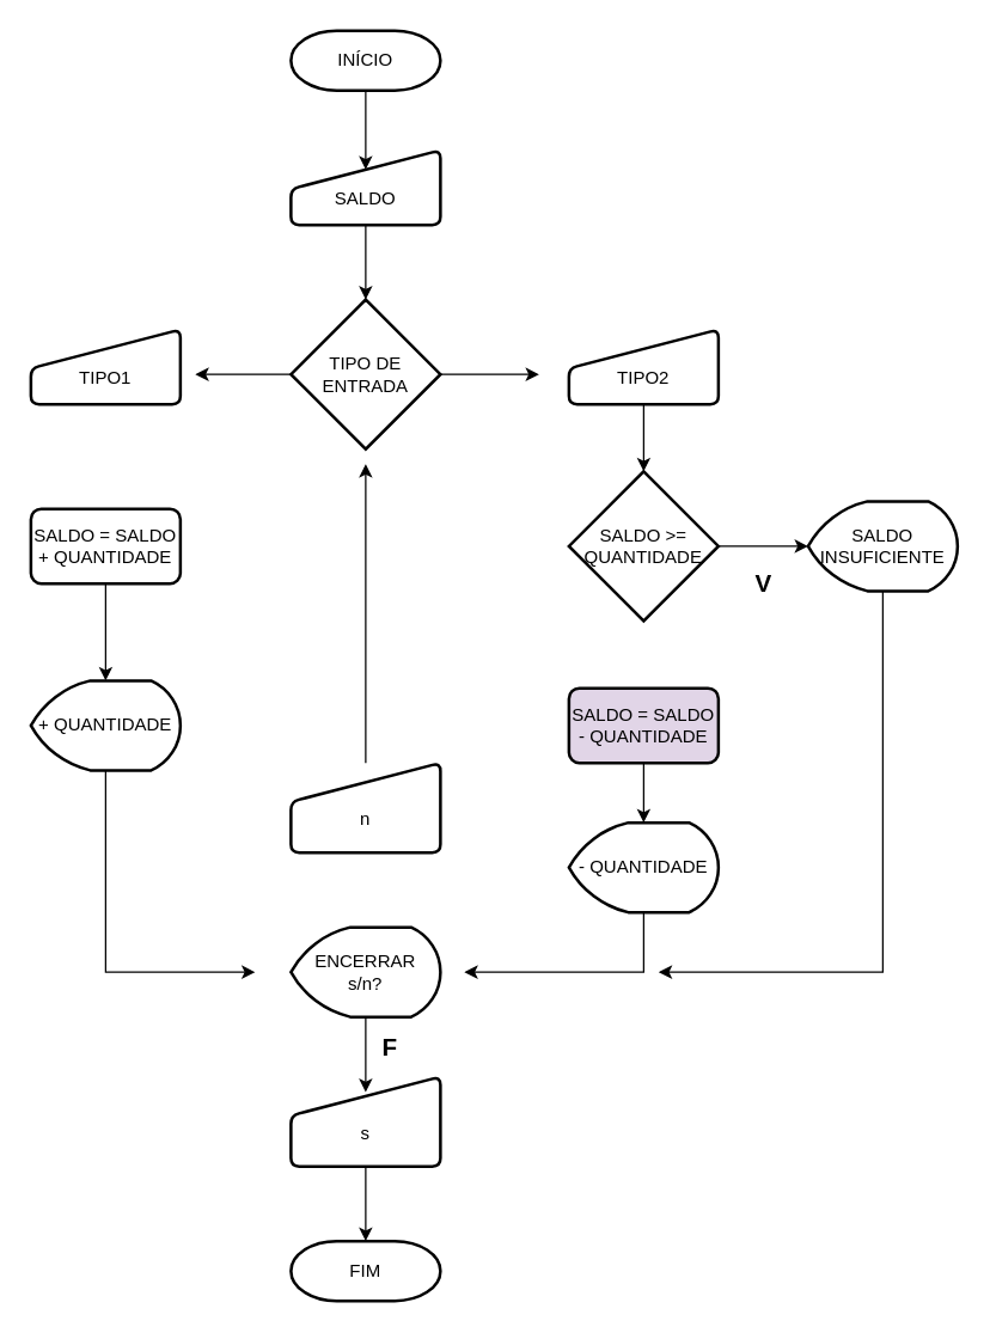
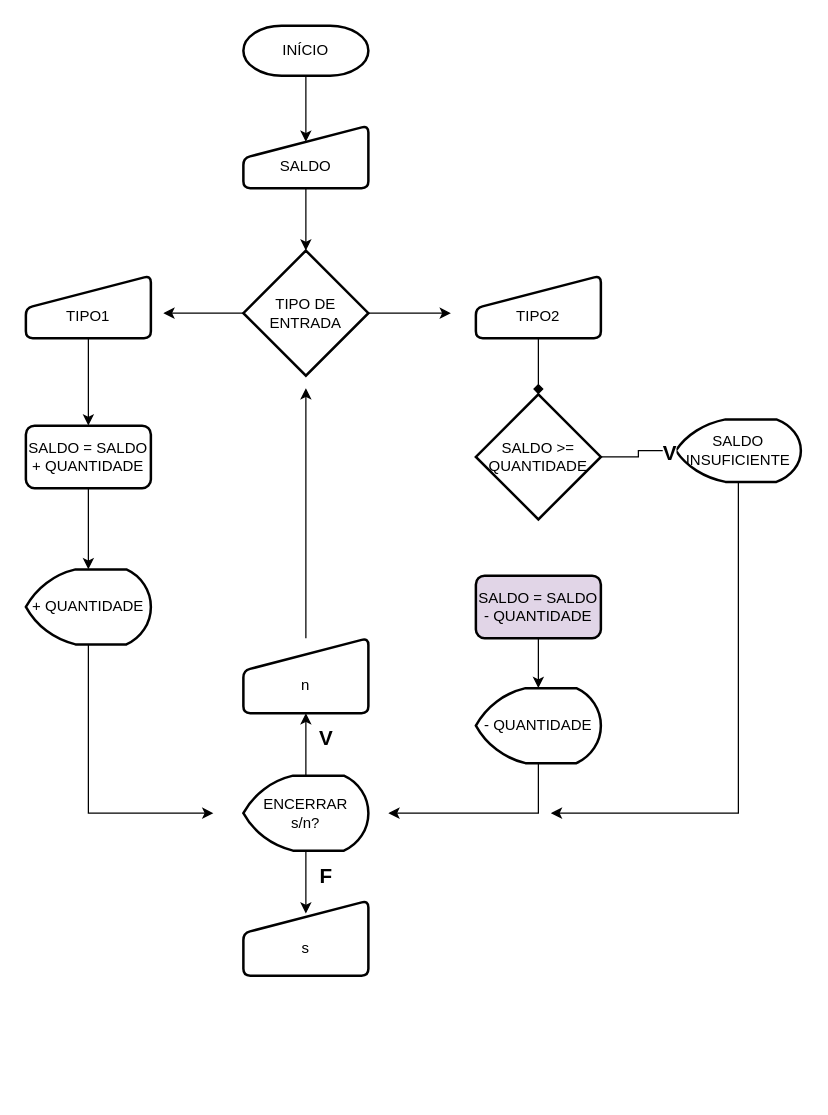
  <mxCell id="0" />
  <mxCell id="1" parent="0" />
  <mxCell id="2" style="edgeStyle=orthogonalEdgeStyle;rounded=0;orthogonalLoop=1;jettySize=auto;html=1;exitX=0.5;exitY=1;exitDx=0;exitDy=0;exitPerimeter=0;entryX=0.5;entryY=0.26;entryDx=0;entryDy=0;entryPerimeter=0;" edge="1" parent="1" source="3" target="5"><mxGeometry relative="1" as="geometry" /></mxCell>
  <mxCell id="3" value="INÍCIO" style="strokeWidth=2;html=1;shape=mxgraph.flowchart.terminator;whiteSpace=wrap;" vertex="1" parent="1"><mxGeometry x="194" y="20" width="100" height="40" as="geometry" /></mxCell>
  <mxCell id="4" style="edgeStyle=orthogonalEdgeStyle;rounded=0;orthogonalLoop=1;jettySize=auto;html=1;exitX=0.5;exitY=1;exitDx=0;exitDy=0;entryX=0.5;entryY=0;entryDx=0;entryDy=0;entryPerimeter=0;" edge="1" parent="1" source="5" target="8"><mxGeometry relative="1" as="geometry" /></mxCell>
  <mxCell id="5" value="&lt;br&gt;SALDO" style="html=1;strokeWidth=2;shape=manualInput;whiteSpace=wrap;rounded=1;size=26;arcSize=11;" vertex="1" parent="1"><mxGeometry x="194" y="100" width="100" height="50" as="geometry" /></mxCell>
  <mxCell id="6" style="edgeStyle=orthogonalEdgeStyle;rounded=0;orthogonalLoop=1;jettySize=auto;html=1;exitX=1;exitY=0.5;exitDx=0;exitDy=0;exitPerimeter=0;" edge="1" parent="1" source="8"><mxGeometry relative="1" as="geometry"><mxPoint x="360" y="250" as="targetPoint" /></mxGeometry></mxCell>
  <mxCell id="7" style="edgeStyle=orthogonalEdgeStyle;rounded=0;orthogonalLoop=1;jettySize=auto;html=1;exitX=0;exitY=0.5;exitDx=0;exitDy=0;exitPerimeter=0;" edge="1" parent="1" source="8"><mxGeometry relative="1" as="geometry"><mxPoint x="130" y="250" as="targetPoint" /></mxGeometry></mxCell>
  <mxCell id="8" value="TIPO DE ENTRADA" style="strokeWidth=2;html=1;shape=mxgraph.flowchart.decision;whiteSpace=wrap;" vertex="1" parent="1"><mxGeometry x="194" y="200" width="100" height="100" as="geometry" /></mxCell>
+ <mxCell id="9" style="edgeStyle=orthogonalEdgeStyle;rounded=0;orthogonalLoop=1;jettySize=auto;html=1;exitX=0.5;exitY=1;exitDx=0;exitDy=0;entryX=0.5;entryY=0;entryDx=0;entryDy=0;" edge="1" parent="1" source="10" target="14"><mxGeometry relative="1" as="geometry" /></mxCell>
  <mxCell id="10" value="&lt;br&gt;TIPO1" style="html=1;strokeWidth=2;shape=manualInput;whiteSpace=wrap;rounded=1;size=26;arcSize=11;" vertex="1" parent="1"><mxGeometry x="20" y="220" width="100" height="50" as="geometry" /></mxCell>
- <mxCell id="11" style="edgeStyle=orthogonalEdgeStyle;rounded=0;orthogonalLoop=1;jettySize=auto;html=1;exitX=0.5;exitY=1;exitDx=0;exitDy=0;entryX=0.5;entryY=0;entryDx=0;entryDy=0;entryPerimeter=0;" edge="1" parent="1" source="12" target="22"><mxGeometry relative="1" as="geometry" /></mxCell>
+ <mxCell id="11" style="edgeStyle=orthogonalEdgeStyle;rounded=0;orthogonalLoop=1;jettySize=auto;html=1;exitX=0.5;exitY=1;exitDx=0;exitDy=0;entryX=0.5;entryY=0;entryDx=0;entryDy=0;entryPerimeter=0;endArrow=diamond;" edge="1" parent="1" source="12" target="22"><mxGeometry relative="1" as="geometry" /></mxCell>
  <mxCell id="12" value="&lt;br&gt;TIPO2" style="html=1;strokeWidth=2;shape=manualInput;whiteSpace=wrap;rounded=1;size=26;arcSize=11;" vertex="1" parent="1"><mxGeometry x="380" y="220" width="100" height="50" as="geometry" /></mxCell>
  <mxCell id="13" style="edgeStyle=orthogonalEdgeStyle;rounded=0;orthogonalLoop=1;jettySize=auto;html=1;exitX=0.5;exitY=1;exitDx=0;exitDy=0;entryX=0.5;entryY=0;entryDx=0;entryDy=0;entryPerimeter=0;" edge="1" parent="1" source="14" target="18"><mxGeometry relative="1" as="geometry" /></mxCell>
  <mxCell id="14" value="SALDO = SALDO + QUANTIDADE" style="rounded=1;whiteSpace=wrap;html=1;absoluteArcSize=1;arcSize=14;strokeWidth=2;" vertex="1" parent="1"><mxGeometry x="20" y="340" width="100" height="50" as="geometry" /></mxCell>
  <mxCell id="15" style="edgeStyle=orthogonalEdgeStyle;rounded=0;orthogonalLoop=1;jettySize=auto;html=1;exitX=0.5;exitY=1;exitDx=0;exitDy=0;entryX=0.5;entryY=0;entryDx=0;entryDy=0;entryPerimeter=0;" edge="1" parent="1" source="16" target="24"><mxGeometry relative="1" as="geometry" /></mxCell>
  <mxCell id="16" value="SALDO = SALDO - QUANTIDADE" style="rounded=1;whiteSpace=wrap;html=1;absoluteArcSize=1;arcSize=14;strokeWidth=2;fillColor=#e1d5e7;" vertex="1" parent="1"><mxGeometry x="380" y="460" width="100" height="50" as="geometry" /></mxCell>
  <mxCell id="17" style="edgeStyle=orthogonalEdgeStyle;rounded=0;orthogonalLoop=1;jettySize=auto;html=1;exitX=0.5;exitY=1;exitDx=0;exitDy=0;exitPerimeter=0;" edge="1" parent="1" source="18"><mxGeometry relative="1" as="geometry"><mxPoint x="170" y="650" as="targetPoint" /><Array as="points"><mxPoint x="70" y="650" /><mxPoint x="161" y="650" /></Array></mxGeometry></mxCell>
  <mxCell id="18" value="+ QUANTIDADE" style="strokeWidth=2;html=1;shape=mxgraph.flowchart.display;whiteSpace=wrap;" vertex="1" parent="1"><mxGeometry x="20" y="455" width="100" height="60" as="geometry" /></mxCell>
  <mxCell id="19" style="edgeStyle=orthogonalEdgeStyle;rounded=0;orthogonalLoop=1;jettySize=auto;html=1;exitX=0.5;exitY=1;exitDx=0;exitDy=0;exitPerimeter=0;" edge="1" parent="1" source="20"><mxGeometry relative="1" as="geometry"><mxPoint x="440" y="650" as="targetPoint" /><Array as="points"><mxPoint x="590" y="650" /></Array></mxGeometry></mxCell>
- <mxCell id="20" value="SALDO INSUFICIENTE" style="strokeWidth=2;html=1;shape=mxgraph.flowchart.display;whiteSpace=wrap;" vertex="1" parent="1"><mxGeometry x="540" y="335" width="100" height="60" as="geometry" /></mxCell>
+ <mxCell id="20" value="SALDO INSUFICIENTE" style="strokeWidth=2;html=1;shape=mxgraph.flowchart.display;whiteSpace=wrap;" vertex="1" parent="1"><mxGeometry x="540" y="335" width="100" height="50" as="geometry" /></mxCell>
  <mxCell id="21" value="&lt;h2&gt;V&lt;/h2&gt;" style="edgeStyle=orthogonalEdgeStyle;rounded=0;orthogonalLoop=1;jettySize=auto;html=1;exitX=1;exitY=0.5;exitDx=0;exitDy=0;exitPerimeter=0;entryX=0;entryY=0.5;entryDx=0;entryDy=0;entryPerimeter=0;" edge="1" parent="1" source="22" target="20"><mxGeometry y="-25" relative="1" as="geometry"><mxPoint as="offset" /></mxGeometry></mxCell>
  <mxCell id="22" value="SALDO &amp;gt;= QUANTIDADE" style="strokeWidth=2;html=1;shape=mxgraph.flowchart.decision;whiteSpace=wrap;" vertex="1" parent="1"><mxGeometry x="380" y="315" width="100" height="100" as="geometry" /></mxCell>
  <mxCell id="23" style="edgeStyle=orthogonalEdgeStyle;rounded=0;orthogonalLoop=1;jettySize=auto;html=1;exitX=0.5;exitY=1;exitDx=0;exitDy=0;exitPerimeter=0;" edge="1" parent="1" source="24"><mxGeometry relative="1" as="geometry"><mxPoint x="310" y="650" as="targetPoint" /><Array as="points"><mxPoint x="430" y="650" /></Array></mxGeometry></mxCell>
  <mxCell id="24" value="- QUANTIDADE" style="strokeWidth=2;html=1;shape=mxgraph.flowchart.display;whiteSpace=wrap;" vertex="1" parent="1"><mxGeometry x="380" y="550" width="100" height="60" as="geometry" /></mxCell>
+ <mxCell id="25" value="&lt;h2&gt;V&lt;/h2&gt;" style="edgeStyle=orthogonalEdgeStyle;rounded=0;orthogonalLoop=1;jettySize=auto;html=1;exitX=0.5;exitY=0;exitDx=0;exitDy=0;exitPerimeter=0;" edge="1" parent="1" source="27" target="29"><mxGeometry x="0.2" y="-16" relative="1" as="geometry"><mxPoint as="offset" /></mxGeometry></mxCell>
  <mxCell id="26" value="&lt;h2&gt;F&lt;/h2&gt;" style="edgeStyle=orthogonalEdgeStyle;rounded=0;orthogonalLoop=1;jettySize=auto;html=1;exitX=0.5;exitY=1;exitDx=0;exitDy=0;exitPerimeter=0;entryX=0.5;entryY=0.173;entryDx=0;entryDy=0;entryPerimeter=0;" edge="1" parent="1" source="27" target="31"><mxGeometry x="-0.206" y="16" relative="1" as="geometry"><mxPoint as="offset" /></mxGeometry></mxCell>
  <mxCell id="27" value="ENCERRAR&lt;br&gt;s/n?" style="strokeWidth=2;html=1;shape=mxgraph.flowchart.display;whiteSpace=wrap;" vertex="1" parent="1"><mxGeometry x="194" y="620" width="100" height="60" as="geometry" /></mxCell>
  <mxCell id="28" style="edgeStyle=orthogonalEdgeStyle;rounded=0;orthogonalLoop=1;jettySize=auto;html=1;exitX=0.5;exitY=0;exitDx=0;exitDy=0;" edge="1" parent="1" source="29"><mxGeometry relative="1" as="geometry"><mxPoint x="244" y="310" as="targetPoint" /></mxGeometry></mxCell>
  <mxCell id="29" value="&lt;br&gt;n" style="html=1;strokeWidth=2;shape=manualInput;whiteSpace=wrap;rounded=1;size=26;arcSize=11;" vertex="1" parent="1"><mxGeometry x="194" y="510" width="100" height="60" as="geometry" /></mxCell>
- <mxCell id="30" style="edgeStyle=orthogonalEdgeStyle;rounded=0;orthogonalLoop=1;jettySize=auto;html=1;exitX=0.5;exitY=1;exitDx=0;exitDy=0;entryX=0.5;entryY=0;entryDx=0;entryDy=0;entryPerimeter=0;" edge="1" parent="1" source="31" target="32"><mxGeometry relative="1" as="geometry" /></mxCell>
  <mxCell id="31" value="&lt;br&gt;s" style="html=1;strokeWidth=2;shape=manualInput;whiteSpace=wrap;rounded=1;size=26;arcSize=11;" vertex="1" parent="1"><mxGeometry x="194" y="720" width="100" height="60" as="geometry" /></mxCell>
- <mxCell id="32" value="FIM" style="strokeWidth=2;html=1;shape=mxgraph.flowchart.terminator;whiteSpace=wrap;" vertex="1" parent="1"><mxGeometry x="194" y="830" width="100" height="40" as="geometry" /></mxCell>
